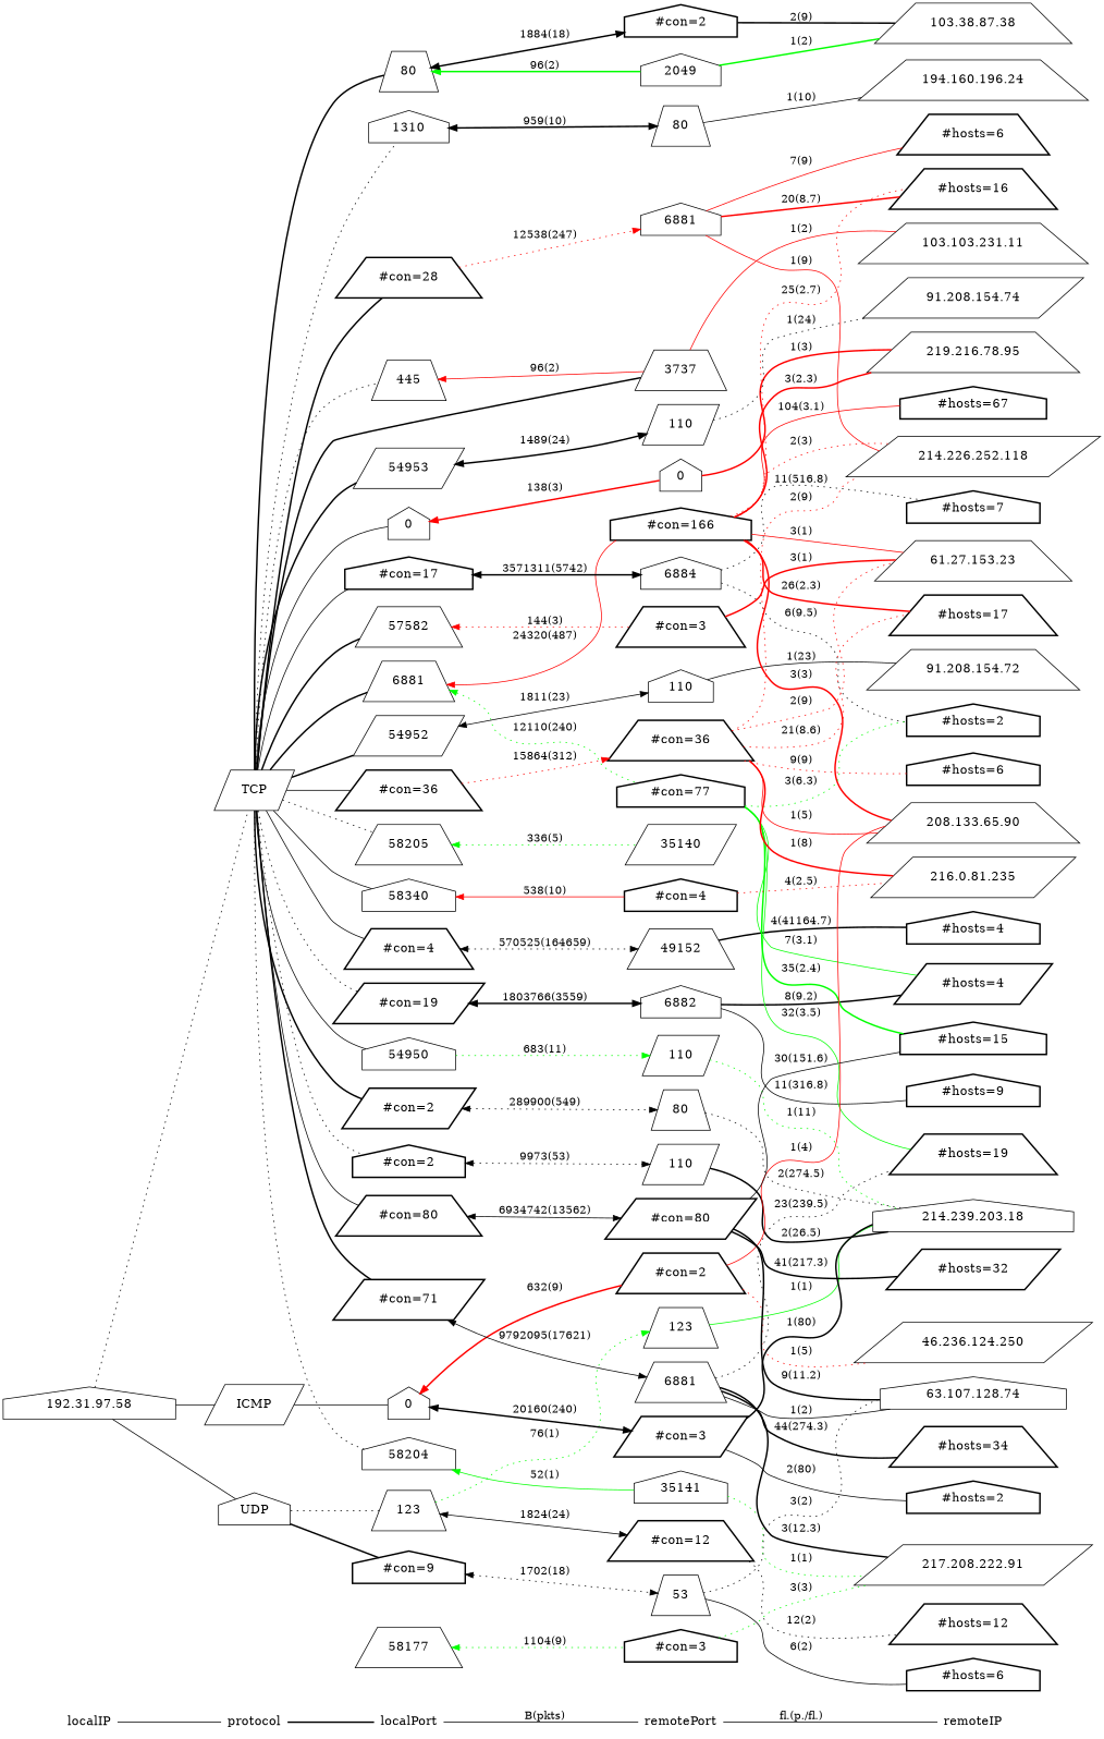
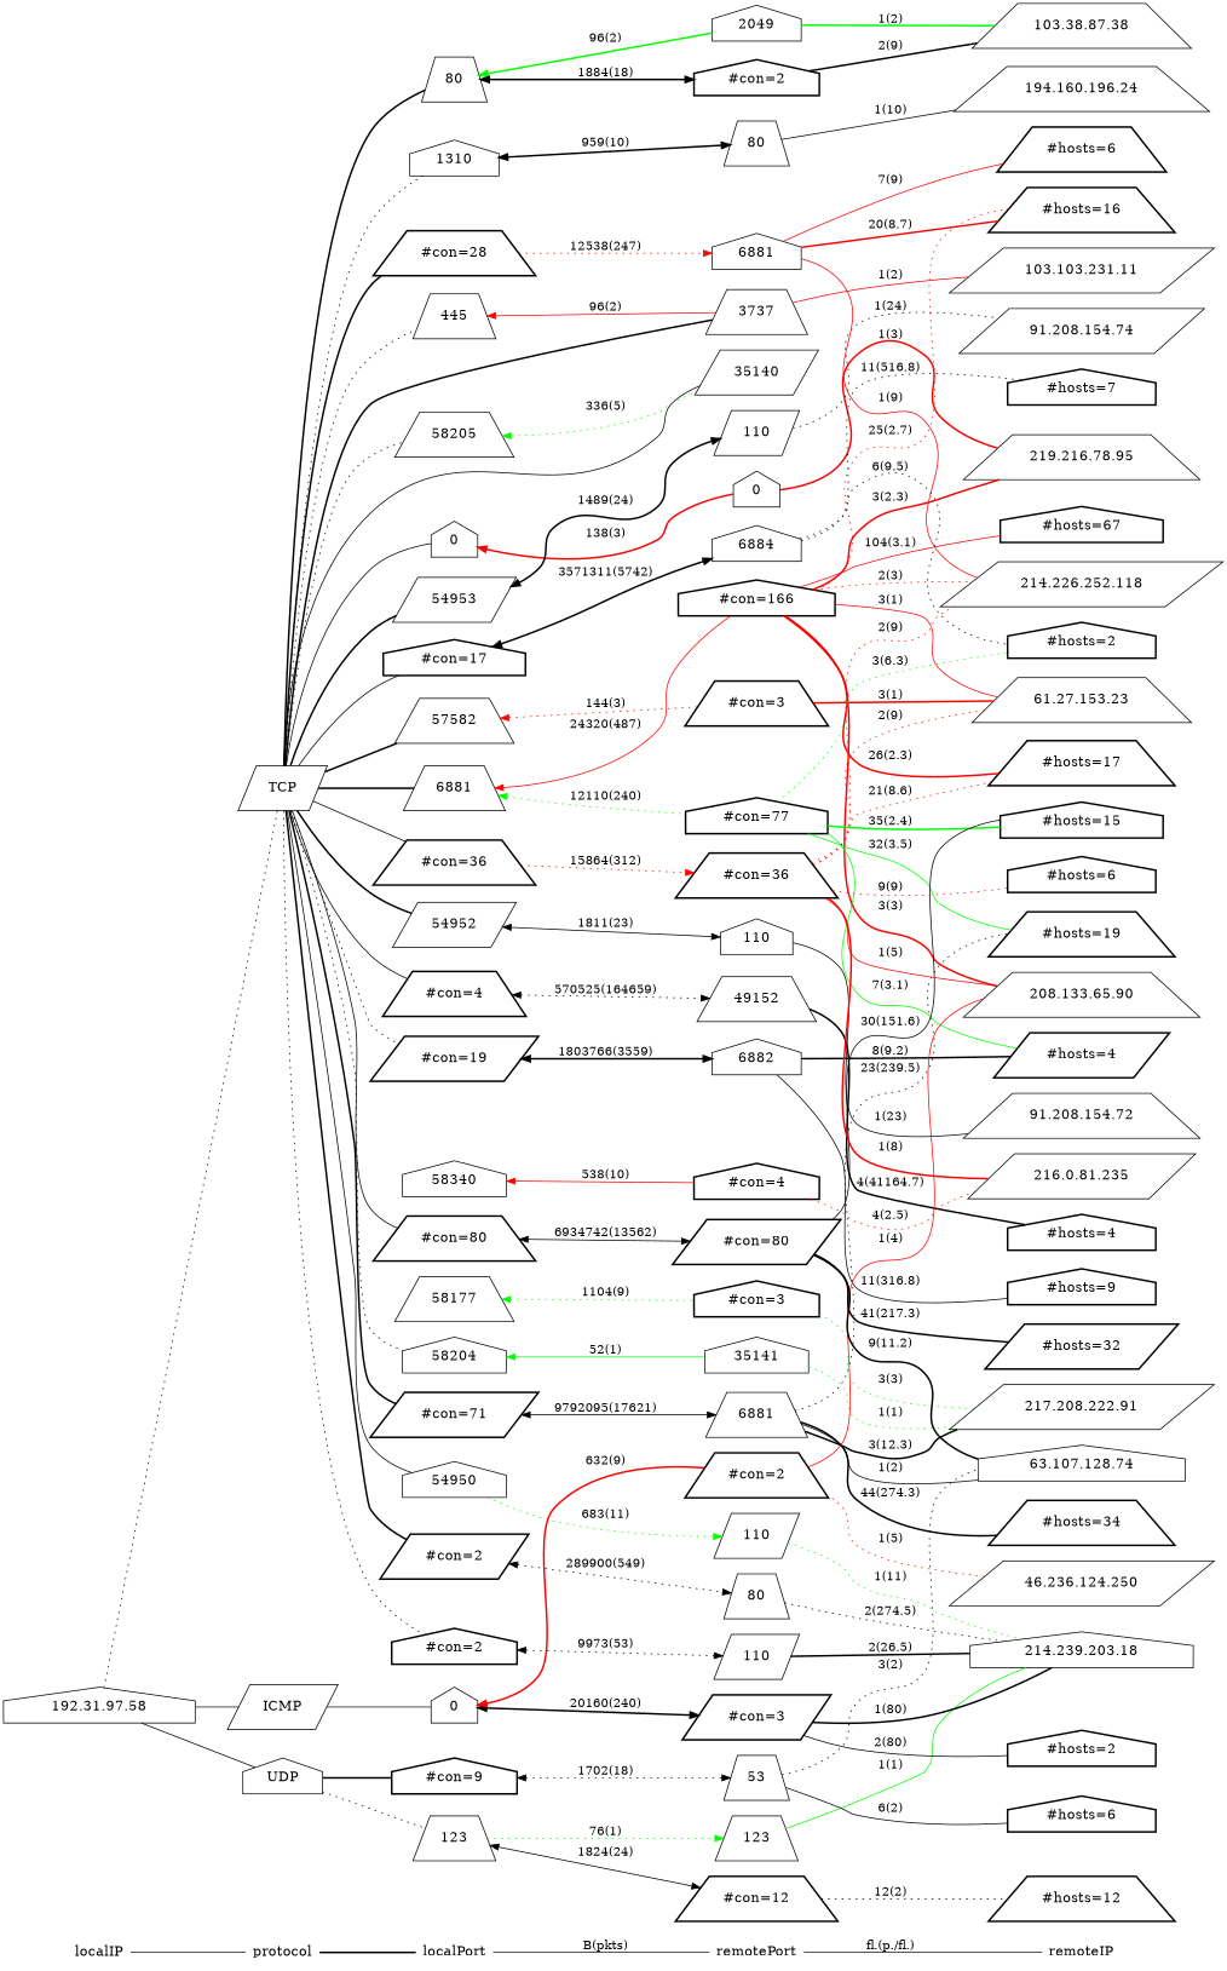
  graph {
    rankdir=LR
    node [fontsize=16 shape=house]
    edge [style=dotted]
    localIP [shape=plaintext]
    n2 [label="192.31.97.58"]
    protocol [shape=plaintext]
    n4 [label=TCP shape=parallelogram]
    n5 [label=UDP]
    n6 [label=ICMP shape=parallelogram]
    localPort [shape=plaintext]
    n8 [label=80 shape=trapezium]
    n9 [label=1310]
    n10 [label=58177 shape=trapezium]
    n11 [label=0]
    n12 [label=6881 shape=trapezium]
    n13 [label=54950]
    n14 [label=123 shape=trapezium]
    n15 [label=0]
    n16 [label=54953 shape=parallelogram]
    n17 [label=58205 shape=trapezium]
    n18 [label=57582 shape=trapezium]
    n19 [label=58340]
    n20 [label=445 shape=trapezium]
    n21 [label=58204]
    n22 [label=54952 shape=parallelogram]
    n23 [label="#con=17" style=bold]
    n24 [label="#con=4" shape=trapezium style=bold]
    n25 [label="#con=2" style=bold]
    n26 [label="#con=80" shape=trapezium style=bold]
    n27 [label="#con=36" shape=trapezium style=bold]
    n28 [label="#con=71" shape=parallelogram style=bold]
    n29 [label="#con=19" shape=parallelogram style=bold]
    n30 [label="#con=9" style=bold]
    n31 [label="#con=2" shape=parallelogram style=bold]
    n32 [label="#con=28" shape=trapezium style=bold]
    remotePort [shape=plaintext]
    n34 [label=0]
    n35 [label=123 shape=trapezium]
    n36 [label=110 shape=parallelogram]
    n37 [label=35140 shape=parallelogram]
    n38 [label=3737 shape=trapezium]
    n39 [label=2049]
    n40 [label=110 shape=parallelogram]
    n41 [label=35141]
    n42 [label=80 shape=trapezium]
    n43 [label=110]
    n44 [label=6881]
    n45 [label=80 shape=trapezium]
    n46 [label=6881 shape=trapezium]
    n47 [label=49152 shape=trapezium]
    n48 [label=110 shape=parallelogram]
    n49 [label=6884]
    n50 [label=6882]
    n51 [label=53 shape=trapezium]
    n52 [label="#con=3" shape=trapezium style=bold]
    n53 [label="#con=2" style=bold]
    n54 [label="#con=166" style=bold]
    n55 [label="#con=3" shape=parallelogram style=bold]
    n56 [label="#con=12" shape=trapezium style=bold]
    n57 [label="#con=77" style=bold]
    n58 [label="#con=4" style=bold]
    n59 [label="#con=2" shape=trapezium style=bold]
    n60 [label="#con=3" style=bold]
    n61 [label="#con=80" shape=parallelogram style=bold]
    n62 [label="#con=36" shape=trapezium style=bold]
    remoteIP [shape=plaintext]
-   n64 [label="103.103.231.11" shape=trapezium]
+   n64 [label="103.103.231.11" shape=parallelogram]
    n65 [label="63.107.128.74"]
    n66 [label="214.239.203.18"]
    n67 [label="91.208.154.74" shape=parallelogram]
    n68 [label="103.38.87.38" shape=trapezium]
    n69 [label="217.208.222.91" shape=parallelogram]
    n70 [label="91.208.154.72" shape=trapezium]
    n71 [label="46.236.124.250" shape=parallelogram]
    n72 [label="219.216.78.95" shape=trapezium]
    n73 [label="194.160.196.24" shape=trapezium]
    n74 [label="214.226.252.118" shape=parallelogram]
    n75 [label="216.0.81.235" shape=parallelogram]
    n76 [label="61.27.153.23" shape=trapezium]
    n77 [label="208.133.65.90" shape=trapezium]
    n78 [label="#hosts=4" style=bold]
    n79 [label="#hosts=34" shape=trapezium style=bold]
    n80 [label="#hosts=6" shape=trapezium style=bold]
    n81 [label="#hosts=7" style=bold]
    n82 [label="#hosts=4" shape=parallelogram style=bold]
    n83 [label="#hosts=19" shape=trapezium style=bold]
    n84 [label="#hosts=6" style=bold]
    n85 [label="#hosts=9" style=bold]
    n86 [label="#hosts=2" style=bold]
    n87 [label="#hosts=16" shape=trapezium style=bold]
    n88 [label="#hosts=15" style=bold]
    n89 [label="#hosts=17" shape=trapezium style=bold]
    n90 [label="#hosts=6" style=bold]
    n91 [label="#hosts=32" shape=parallelogram style=bold]
    n92 [label="#hosts=12" shape=trapezium style=bold]
    n93 [label="#hosts=67" style=bold]
    n94 [label="#hosts=2" style=bold]
    subgraph sub_1 {
      rank=same
      localIP
      n2
    }
    subgraph sub_2 {
      rank=same
      protocol
      n4
      n5
      n6
    }
    subgraph sub_3 {
      rank=same
      localPort
      n8
      n9
      n10
      n11
      n12
      n13
      n14
      n15
      n16
      n17
      n18
      n19
      n20
      n21
      n22
      n23
      n24
      n25
      n26
      n27
      n28
      n29
      n30
      n31
      n32
    }
    subgraph sub_4 {
      rank=same
      remotePort
      n34
      n35
      n36
      n37
      n38
      n39
      n40
      n41
      n42
      n43
      n44
      n45
      n46
      n47
      n48
      n49
      n50
      n51
      n52
      n53
      n54
      n55
      n56
      n57
      n58
      n59
      n60
      n61
      n62
    }
    subgraph sub_5 {
      rank=same
      remoteIP
      n64
      n65
      n66
      n67
      n68
      n69
      n70
      n71
      n72
      n73
      n74
      n75
      n76
      n77
      n78
      n79
      n80
      n81
      n82
      n83
      n84
      n85
      n86
      n87
      n88
      n89
      n90
      n91
      n92
      n93
      n94
    }
    localIP -- protocol [style=solid]
    n2 -- n4
    n2 -- n5 [style=solid]
    n2 -- n6 [style=solid]
    protocol -- localPort [style=bold]
    n4 -- n8 [style=bold]
    n4 -- n9
    n4 -- n11 [style=solid]
    n4 -- n12 [style=bold]
    n4 -- n13 [style=solid]
    n4 -- n16 [style=bold]
    n4 -- n17
    n4 -- n18 [style=bold]
-   n4 -- n19 [style=solid]
+   n4 -- n37 [style=solid]
    n4 -- n20
    n4 -- n21
    n4 -- n22 [style=bold]
    n4 -- n23 [style=solid]
    n4 -- n24 [style=solid]
    n4 -- n25
    n4 -- n26 [style=solid]
    n4 -- n27 [style=solid]
    n4 -- n28 [style=bold]
    n4 -- n29
    n4 -- n31 [style=bold]
    n4 -- n32 [style=bold]
    n4 -- n38 [style=bold]
    n5 -- n14
    n5 -- n30 [style=bold]
    n6 -- n15 [style=solid]
    localPort -- remotePort [label="B(pkts)" style=solid]
    n8 -- n39 [color=green dir=back label="96(2)" style=bold]
    n8 -- n53 [dir=both label="1884(18)" style=bold]
    n9 -- n42 [dir=both label="959(10)" style=bold]
    n10 -- n60 [color=green dir=back label="1104(9)"]
    n11 -- n34 [color=red dir=back label="138(3)" style=bold]
    n12 -- n54 [color=red dir=back label="24320(487)" style=solid]
    n12 -- n57 [color=green dir=back label="12110(240)"]
    n13 -- n40 [color=green dir=forward label="683(11)"]
    n14 -- n35 [color=green dir=forward label="76(1)"]
    n14 -- n56 [dir=both label="1824(24)" style=solid]
    n15 -- n55 [dir=both label="20160(240)" style=bold]
    n15 -- n59 [color=red dir=back label="632(9)" style=bold]
    n16 -- n36 [dir=both label="1489(24)" style=bold]
    n17 -- n37 [color=green dir=back label="336(5)"]
    n18 -- n52 [color=red dir=back label="144(3)"]
    n19 -- n58 [color=red dir=back label="538(10)" style=solid]
    n20 -- n38 [color=red dir=back label="96(2)" style=solid]
    n21 -- n41 [color=green dir=back label="52(1)" style=solid]
    n22 -- n43 [dir=both label="1811(23)" style=solid]
    n23 -- n49 [dir=both label="3571311(5742)" style=bold]
    n24 -- n47 [dir=both label="570525(164659)"]
    n25 -- n48 [dir=both label="9973(53)"]
    n26 -- n61 [dir=both label="6934742(13562)" style=solid]
    n27 -- n62 [color=red dir=forward label="15864(312)"]
    n28 -- n46 [dir=both label="9792095(17621)" style=solid]
    n29 -- n50 [dir=both label="1803766(3559)" style=bold]
    n30 -- n51 [dir=both label="1702(18)"]
    n31 -- n45 [dir=both label="289900(549)"]
    n32 -- n44 [color=red dir=forward label="12538(247)"]
    remotePort -- remoteIP [label="fl.(p./fl.)" style=solid]
    n34 -- n72 [color=red label="1(3)" style=bold]
    n35 -- n66 [color=green label="1(1)" style=solid]
    n36 -- n67 [label="1(24)"]
    n38 -- n64 [color=red label="1(2)" style=solid]
    n39 -- n68 [color=green label="1(2)" style=bold]
    n40 -- n66 [color=green label="1(11)"]
    n41 -- n69 [color=green label="1(1)"]
    n42 -- n73 [label="1(10)" style=solid]
    n43 -- n70 [label="1(23)" style=solid]
    n44 -- n74 [color=red label="1(9)" style=solid]
    n44 -- n80 [color=red label="7(9)" style=solid]
    n44 -- n87 [color=red label="20(8.7)" style=bold]
    n45 -- n66 [label="2(274.5)"]
    n46 -- n65 [label="1(2)" style=solid]
    n46 -- n69 [label="3(12.3)" style=bold]
    n46 -- n79 [label="44(274.3)" style=bold]
    n46 -- n83 [label="23(239.5)"]
    n47 -- n78 [label="4(41164.7)" style=bold]
    n48 -- n66 [label="2(26.5)" style=bold]
    n49 -- n81 [label="11(516.8)"]
    n49 -- n86 [label="6(9.5)"]
    n50 -- n82 [label="8(9.2)" style=bold]
    n50 -- n85 [label="11(316.8)" style=solid]
    n51 -- n65 [label="3(2)"]
    n51 -- n84 [label="6(2)" style=solid]
    n52 -- n76 [color=red label="3(1)" style=bold]
    n53 -- n68 [label="2(9)" style=bold]
    n54 -- n72 [color=red label="3(2.3)" style=bold]
    n54 -- n74 [color=red label="2(3)"]
    n54 -- n76 [color=red label="3(1)" style=solid]
    n54 -- n77 [color=red label="3(3)" style=bold]
    n54 -- n87 [color=red label="25(2.7)"]
    n54 -- n89 [color=red label="26(2.3)" style=bold]
    n54 -- n93 [color=red label="104(3.1)" style=solid]
    n55 -- n66 [label="1(80)" style=bold]
    n55 -- n94 [label="2(80)" style=solid]
    n56 -- n92 [label="12(2)"]
    n57 -- n82 [color=green label="7(3.1)" style=solid]
    n57 -- n83 [color=green label="32(3.5)" style=solid]
    n57 -- n86 [color=green label="3(6.3)"]
    n57 -- n88 [color=green label="35(2.4)" style=bold]
    n58 -- n75 [color=red label="4(2.5)"]
    n59 -- n71 [color=red label="1(5)"]
    n59 -- n77 [color=red label="1(4)" style=solid]
    n60 -- n69 [color=green label="3(3)"]
    n61 -- n65 [label="9(11.2)" style=bold]
    n61 -- n88 [label="30(151.6)" style=solid]
    n61 -- n91 [label="41(217.3)" style=bold]
    n62 -- n74 [color=red label="2(9)"]
    n62 -- n75 [color=red label="1(8)" style=bold]
    n62 -- n76 [color=red label="2(9)"]
    n62 -- n77 [color=red label="1(5)" style=solid]
    n62 -- n89 [color=red label="21(8.6)"]
    n62 -- n90 [color=red label="9(9)"]
  }
